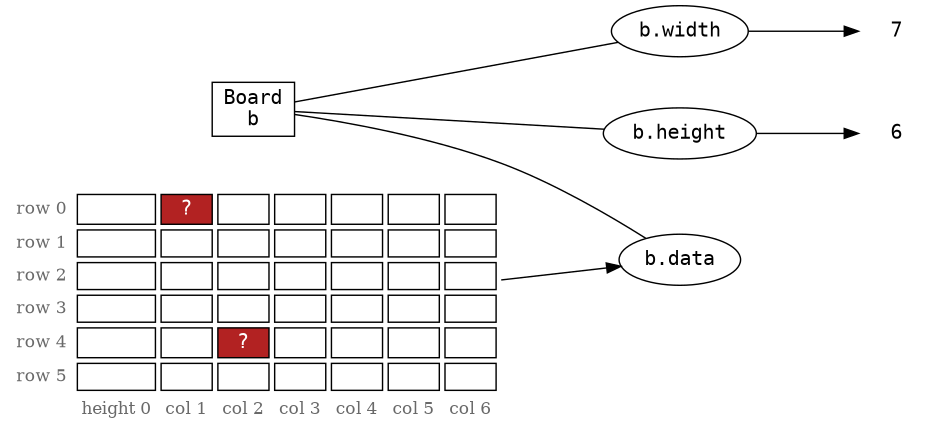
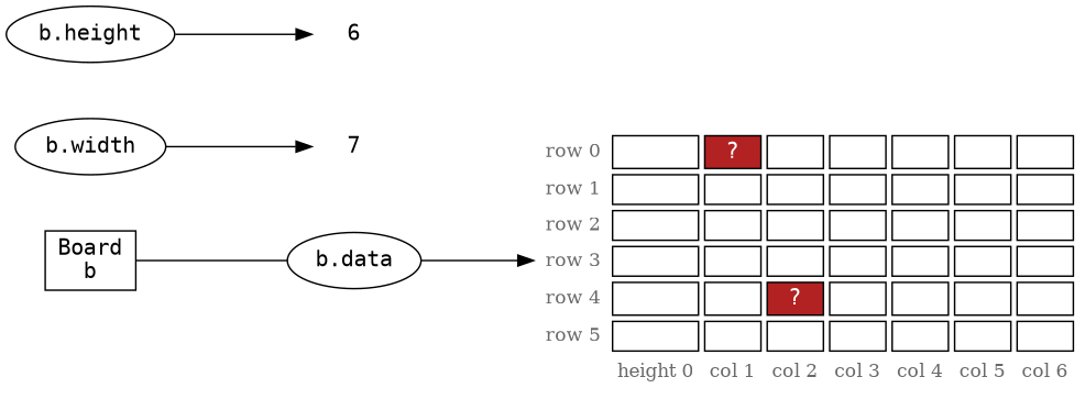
  digraph {
    nodesep=0.5
    rankdir=LR
    ranksep=1
    node [shape=oval]
    n1 [label=<<font face="monospace">Board<br/>b</font>> shape=box]
    n2 [label=<<font face="monospace">b.width</font>>]
    n3 [label=<<font face="monospace">b.height</font>>]
    n4 [label=<<font face="monospace">b.data</font>>]
    n5 [label=<<font face="monospace">7</font>> shape=none]
    n6 [label=<<font face="monospace">6</font>> shape=none]
    n7 [label=<     <table border="0" cellborder="1" cellspacing="4">         <tr>             <td port="r0" color="none"><font color="dimgrey" point-size="12">row 0</font></td>             <td></td>             <td bgcolor="firebrick"><font face="monospace" color="white">?</font></td>             <td></td>             <td></td>             <td></td>             <td></td>             <td></td>         </tr>         <tr>             <td color="none"><font color="dimgrey" point-size="12">row 1</font></td>             <td></td>             <td></td>             <td></td>             <td></td>             <td></td>             <td></td>             <td></td>         </tr>         <tr>             <td color="none"><font color="dimgrey" point-size="12">row 2</font></td>             <td></td>             <td></td>             <td></td>             <td></td>             <td></td>             <td></td>             <td></td>         </tr>         <tr>             <td color="none"><font color="dimgrey" point-size="12">row 3</font></td>             <td></td>             <td></td>             <td></td>             <td></td>             <td></td>             <td></td>             <td></td>         </tr>         <tr>             <td color="none"><font color="dimgrey" point-size="12">row 4</font></td>             <td></td>             <td></td>             <td bgcolor="firebrick"><font face="monospace" color="white">?</font></td>             <td></td>             <td></td>             <td></td>             <td></td>         </tr>         <tr>             <td color="none"><font color="dimgrey" point-size="12">row 5</font></td>             <td></td>             <td></td>             <td></td>             <td></td>             <td></td>             <td></td>             <td></td>         </tr>         <tr>             <td color="none"></td>             <td color="none"><font color="dimgrey" point-size="12">height 0</font></td>             <td color="none"><font color="dimgrey" point-size="12">col 1</font></td>             <td color="none"><font color="dimgrey" point-size="12">col 2</font></td>             <td color="none"><font color="dimgrey" point-size="12">col 3</font></td>             <td color="none"><font color="dimgrey" point-size="12">col 4</font></td>             <td color="none"><font color="dimgrey" point-size="12">col 5</font></td>             <td color="none"><font color="dimgrey" point-size="12">col 6</font></td>         </tr>     </table>> shape=plain]
-   n1 -> n2 [arrowhead=none]
-   n1 -> n3 [arrowhead=none]
    n1 -> n4 [arrowhead=none]
    n2 -> n5
    n3 -> n6
-   n7 -> n4
+   n4 -> n7
  }
